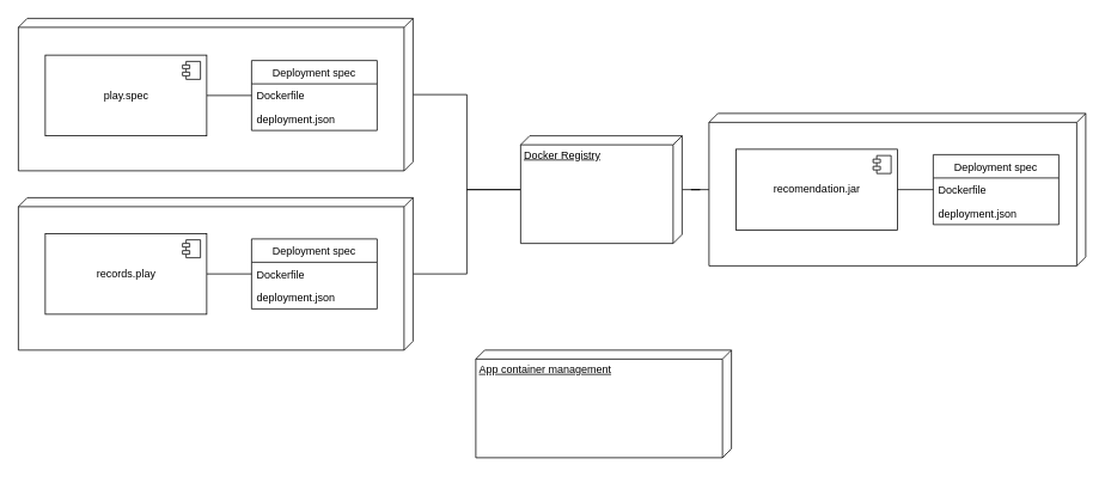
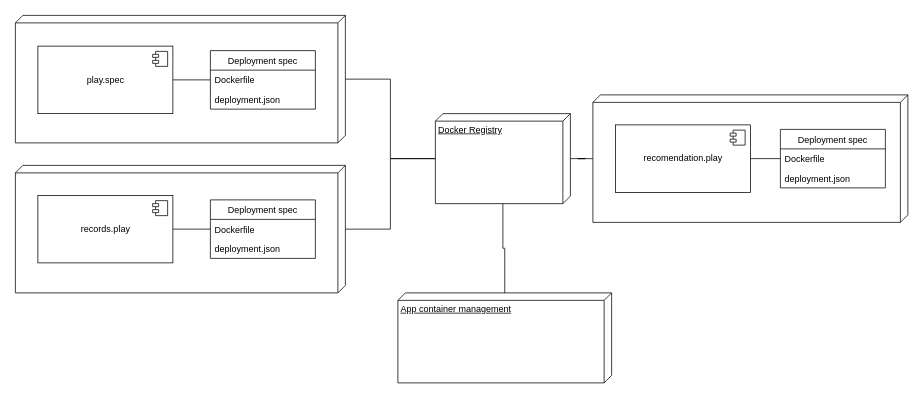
  <mxCell id="0" />
  <mxCell id="1" parent="0" />
  <mxCell id="2" style="edgeStyle=orthogonalEdgeStyle;rounded=0;orthogonalLoop=1;jettySize=auto;html=1;endArrow=none;endFill=0;" parent="1" source="3" target="18" edge="1"><mxGeometry relative="1" as="geometry" /></mxCell>
  <mxCell id="3" value="" style="verticalAlign=top;align=left;spacingTop=8;spacingLeft=2;spacingRight=12;shape=cube;size=10;direction=south;fontStyle=4;html=1;" parent="1" vertex="1"><mxGeometry x="790" y="126" width="420" height="170" as="geometry" /></mxCell>
  <mxCell id="4" style="edgeStyle=orthogonalEdgeStyle;rounded=0;orthogonalLoop=1;jettySize=auto;html=1;endArrow=none;endFill=0;" parent="1" source="5" target="18" edge="1"><mxGeometry relative="1" as="geometry" /></mxCell>
  <mxCell id="5" value="" style="verticalAlign=top;align=left;spacingTop=8;spacingLeft=2;spacingRight=12;shape=cube;size=10;direction=south;fontStyle=4;html=1;" parent="1" vertex="1"><mxGeometry x="20" y="220" width="440" height="170" as="geometry" /></mxCell>
  <mxCell id="6" style="edgeStyle=orthogonalEdgeStyle;rounded=0;orthogonalLoop=1;jettySize=auto;html=1;endArrow=none;endFill=0;" parent="1" source="7" target="18" edge="1"><mxGeometry relative="1" as="geometry" /></mxCell>
  <mxCell id="7" value="" style="verticalAlign=top;align=left;spacingTop=8;spacingLeft=2;spacingRight=12;shape=cube;size=10;direction=south;fontStyle=4;html=1;" parent="1" vertex="1"><mxGeometry x="20" y="20" width="440" height="170" as="geometry" /></mxCell>
  <mxCell id="8" style="edgeStyle=orthogonalEdgeStyle;rounded=0;orthogonalLoop=1;jettySize=auto;html=1;endArrow=none;endFill=0;" parent="1" source="9" target="23" edge="1"><mxGeometry relative="1" as="geometry"><mxPoint x="270" y="106" as="targetPoint" /></mxGeometry></mxCell>
  <mxCell id="9" value="play.spec" style="html=1;dropTarget=0;" parent="1" vertex="1"><mxGeometry x="50" y="61" width="180" height="90" as="geometry" /></mxCell>
  <mxCell id="10" value="" style="shape=module;jettyWidth=8;jettyHeight=4;" parent="9" vertex="1"><mxGeometry x="1" width="20" height="20" relative="1" as="geometry"><mxPoint x="-27" y="7" as="offset" /></mxGeometry></mxCell>
  <mxCell id="11" style="edgeStyle=orthogonalEdgeStyle;rounded=0;orthogonalLoop=1;jettySize=auto;html=1;endArrow=none;endFill=0;" parent="1" source="12" target="20" edge="1"><mxGeometry relative="1" as="geometry"><mxPoint x="270" y="305" as="targetPoint" /></mxGeometry></mxCell>
  <mxCell id="12" value="records.play" style="html=1;dropTarget=0;" parent="1" vertex="1"><mxGeometry x="50" y="260" width="180" height="90" as="geometry" /></mxCell>
  <mxCell id="13" value="" style="shape=module;jettyWidth=8;jettyHeight=4;" parent="12" vertex="1"><mxGeometry x="1" width="20" height="20" relative="1" as="geometry"><mxPoint x="-27" y="7" as="offset" /></mxGeometry></mxCell>
  <mxCell id="14" style="edgeStyle=orthogonalEdgeStyle;rounded=0;orthogonalLoop=1;jettySize=auto;html=1;endArrow=none;endFill=0;" parent="1" source="15" target="26" edge="1"><mxGeometry relative="1" as="geometry"><mxPoint x="1050" y="211" as="targetPoint" /></mxGeometry></mxCell>
- <mxCell id="15" value="recomendation.jar" style="html=1;dropTarget=0;" parent="1" vertex="1"><mxGeometry x="820" y="166" width="180" height="90" as="geometry" /></mxCell>
+ <mxCell id="15" value="recomendation.play" style="html=1;dropTarget=0;" parent="1" vertex="1"><mxGeometry x="820" y="166" width="180" height="90" as="geometry" /></mxCell>
  <mxCell id="16" value="" style="shape=module;jettyWidth=8;jettyHeight=4;" parent="15" vertex="1"><mxGeometry x="1" width="20" height="20" relative="1" as="geometry"><mxPoint x="-27" y="7" as="offset" /></mxGeometry></mxCell>
+ <mxCell id="17" style="edgeStyle=orthogonalEdgeStyle;rounded=0;orthogonalLoop=1;jettySize=auto;html=1;endArrow=none;endFill=0;" parent="1" source="18" target="19" edge="1"><mxGeometry relative="1" as="geometry" /></mxCell>
  <mxCell id="18" value="Docker Registry" style="verticalAlign=top;align=left;spacingTop=8;spacingLeft=2;spacingRight=12;shape=cube;size=10;direction=south;fontStyle=4;html=1;" parent="1" vertex="1"><mxGeometry x="580" y="151" width="180" height="120" as="geometry" /></mxCell>
  <mxCell id="19" value="App container management" style="verticalAlign=top;align=left;spacingTop=8;spacingLeft=2;spacingRight=12;shape=cube;size=10;direction=south;fontStyle=4;html=1;" parent="1" vertex="1"><mxGeometry x="530" y="390" width="285" height="120" as="geometry" /></mxCell>
  <mxCell id="20" value="Deployment spec" style="swimlane;fontStyle=0;childLayout=stackLayout;horizontal=1;startSize=26;fillColor=none;horizontalStack=0;resizeParent=1;resizeParentMax=0;resizeLast=0;collapsible=1;marginBottom=0;" parent="1" vertex="1"><mxGeometry x="280" y="266" width="140" height="78" as="geometry" /></mxCell>
  <mxCell id="21" value="Dockerfile" style="text;strokeColor=none;fillColor=none;align=left;verticalAlign=top;spacingLeft=4;spacingRight=4;overflow=hidden;rotatable=0;points=[[0,0.5],[1,0.5]];portConstraint=eastwest;" parent="20" vertex="1"><mxGeometry y="26" width="140" height="26" as="geometry" /></mxCell>
  <mxCell id="22" value="deployment.json" style="text;strokeColor=none;fillColor=none;align=left;verticalAlign=top;spacingLeft=4;spacingRight=4;overflow=hidden;rotatable=0;points=[[0,0.5],[1,0.5]];portConstraint=eastwest;" parent="20" vertex="1"><mxGeometry y="52" width="140" height="26" as="geometry" /></mxCell>
  <mxCell id="23" value="Deployment spec" style="swimlane;fontStyle=0;childLayout=stackLayout;horizontal=1;startSize=26;fillColor=none;horizontalStack=0;resizeParent=1;resizeParentMax=0;resizeLast=0;collapsible=1;marginBottom=0;" parent="1" vertex="1"><mxGeometry x="280" y="67" width="140" height="78" as="geometry" /></mxCell>
  <mxCell id="24" value="Dockerfile" style="text;strokeColor=none;fillColor=none;align=left;verticalAlign=top;spacingLeft=4;spacingRight=4;overflow=hidden;rotatable=0;points=[[0,0.5],[1,0.5]];portConstraint=eastwest;" parent="23" vertex="1"><mxGeometry y="26" width="140" height="26" as="geometry" /></mxCell>
  <mxCell id="25" value="deployment.json" style="text;strokeColor=none;fillColor=none;align=left;verticalAlign=top;spacingLeft=4;spacingRight=4;overflow=hidden;rotatable=0;points=[[0,0.5],[1,0.5]];portConstraint=eastwest;" parent="23" vertex="1"><mxGeometry y="52" width="140" height="26" as="geometry" /></mxCell>
  <mxCell id="26" value="Deployment spec" style="swimlane;fontStyle=0;childLayout=stackLayout;horizontal=1;startSize=26;fillColor=none;horizontalStack=0;resizeParent=1;resizeParentMax=0;resizeLast=0;collapsible=1;marginBottom=0;" parent="1" vertex="1"><mxGeometry x="1040" y="172" width="140" height="78" as="geometry" /></mxCell>
  <mxCell id="27" value="Dockerfile" style="text;strokeColor=none;fillColor=none;align=left;verticalAlign=top;spacingLeft=4;spacingRight=4;overflow=hidden;rotatable=0;points=[[0,0.5],[1,0.5]];portConstraint=eastwest;" parent="26" vertex="1"><mxGeometry y="26" width="140" height="26" as="geometry" /></mxCell>
  <mxCell id="28" value="deployment.json" style="text;strokeColor=none;fillColor=none;align=left;verticalAlign=top;spacingLeft=4;spacingRight=4;overflow=hidden;rotatable=0;points=[[0,0.5],[1,0.5]];portConstraint=eastwest;" parent="26" vertex="1"><mxGeometry y="52" width="140" height="26" as="geometry" /></mxCell>
